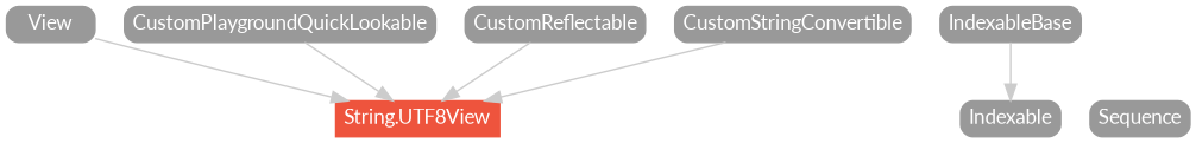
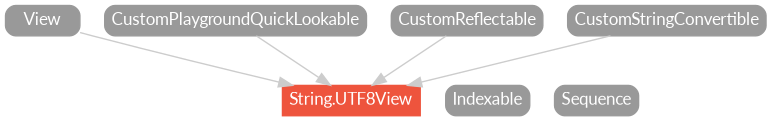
  strict digraph {
    fontname=Lato
    node [color="#999999" fillcolor="#999999" fontcolor=white fontname=Lato fontsize=12 margin="0.07,0.05" shape=box style="filled,rounded"]
    edge [color="#cccccc" fontname=Lato]
    "String.UTF8View" [color="#ee543d" fillcolor="#ee543d" height=0.3 style=filled]
    n2 [height=0.3 label=View]
    CustomPlaygroundQuickLookable [height=0.3]
    CustomReflectable [height=0.3]
    CustomStringConvertible [height=0.3]
    Indexable [height=0.3]
-   IndexableBase [height=0.3]
    Sequence [height=0.3]
    subgraph sub_1 {
      rank=max
      "String.UTF8View"
    }
    n2 -> "String.UTF8View"
    CustomPlaygroundQuickLookable -> "String.UTF8View"
    CustomReflectable -> "String.UTF8View"
    CustomStringConvertible -> "String.UTF8View"
-   IndexableBase -> Indexable
  }
